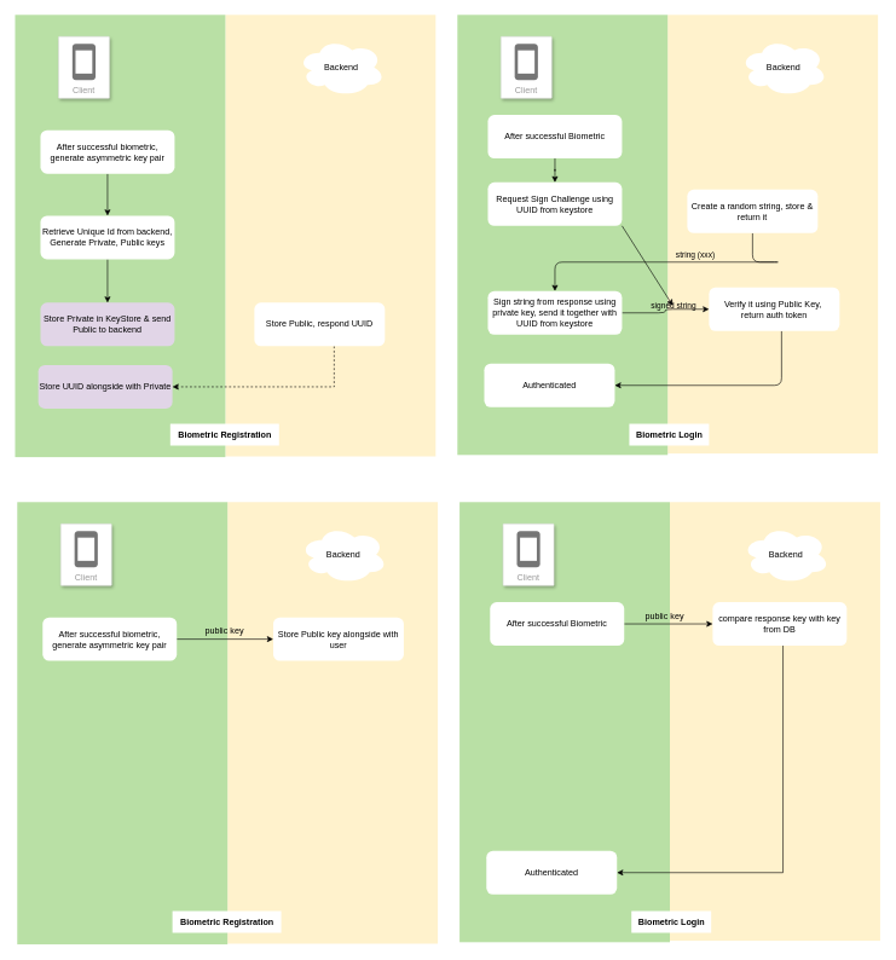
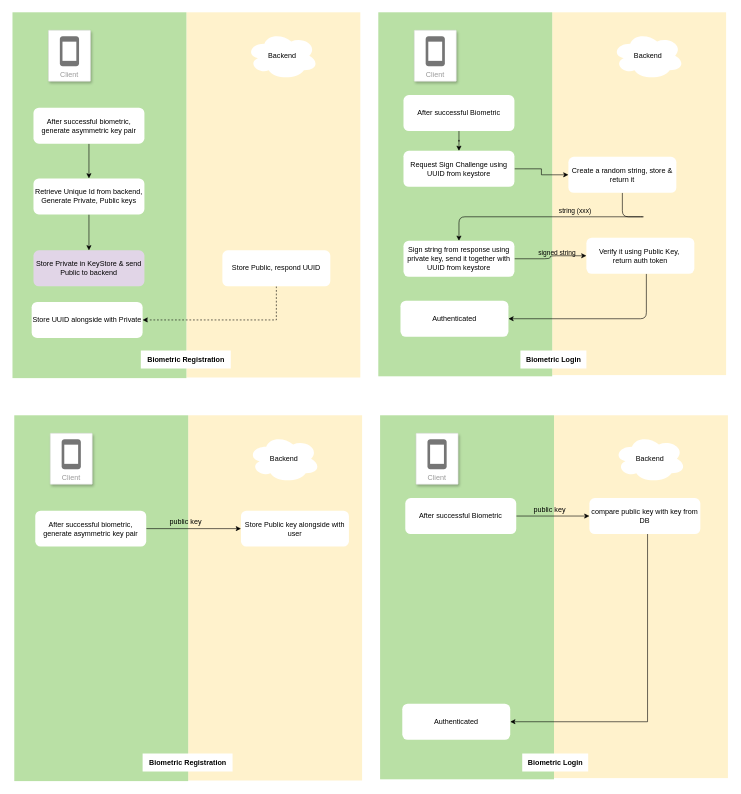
  <mxCell id="0" />
  <mxCell id="1" parent="0" />
  <mxCell id="2" value="" style="rounded=0;whiteSpace=wrap;html=1;fillColor=#fff2cc;strokeColor=none;" parent="1" vertex="1"><mxGeometry x="310" y="20" width="290" height="609" as="geometry" /></mxCell>
  <mxCell id="3" value="" style="rounded=0;whiteSpace=wrap;html=1;fillColor=#B9E0A5;strokeColor=none;" parent="1" vertex="1"><mxGeometry x="20" y="20" width="290" height="610" as="geometry" /></mxCell>
  <mxCell id="4" value="Client" style="strokeColor=#dddddd;shadow=1;strokeWidth=1;rounded=1;absoluteArcSize=1;arcSize=2;labelPosition=center;verticalLabelPosition=middle;align=center;verticalAlign=bottom;spacingLeft=0;fontColor=#999999;fontSize=12;whiteSpace=wrap;spacingBottom=2;" parent="1" vertex="1"><mxGeometry x="80" y="50" width="70" height="85" as="geometry" /></mxCell>
  <mxCell id="5" value="" style="sketch=0;dashed=0;connectable=0;html=1;fillColor=#757575;strokeColor=none;shape=mxgraph.gcp2.phone;part=1;" parent="4" vertex="1"><mxGeometry x="0.5" width="32" height="50" relative="1" as="geometry"><mxPoint x="-16" y="10" as="offset" /></mxGeometry></mxCell>
  <mxCell id="6" value="Backend" style="ellipse;shape=cloud;whiteSpace=wrap;html=1;strokeColor=none;" parent="1" vertex="1"><mxGeometry x="410" y="52.5" width="120" height="80" as="geometry" /></mxCell>
  <mxCell id="7" style="edgeStyle=orthogonalEdgeStyle;rounded=0;orthogonalLoop=1;jettySize=auto;html=1;entryX=0.5;entryY=0;entryDx=0;entryDy=0;" parent="1" source="8" target="11" edge="1"><mxGeometry relative="1" as="geometry" /></mxCell>
  <mxCell id="8" value="Retrieve Unique Id from backend,&lt;br&gt;Generate Private, Public keys" style="rounded=1;whiteSpace=wrap;html=1;strokeColor=none;" parent="1" vertex="1"><mxGeometry x="55" y="297" width="185" height="60" as="geometry" /></mxCell>
  <mxCell id="9" style="edgeStyle=orthogonalEdgeStyle;rounded=0;orthogonalLoop=1;jettySize=auto;html=1;entryX=1;entryY=0.5;entryDx=0;entryDy=0;dashed=1;" edge="1" parent="1" source="10" target="56"><mxGeometry relative="1" as="geometry"><Array as="points"><mxPoint x="460" y="533" /></Array></mxGeometry></mxCell>
- <mxCell id="10" value="Store Public, respond UUID" style="rounded=1;whiteSpace=wrap;html=1;strokeColor=none;" parent="1" vertex="1"><mxGeometry x="350" y="417" width="180" height="60" as="geometry" /></mxCell>
+ <mxCell id="10" value="Store Public, respond UUID" style="rounded=1;whiteSpace=wrap;html=1;strokeColor=none;" parent="1" vertex="1"><mxGeometry x="370" y="417" width="180" height="60" as="geometry" /></mxCell>
  <mxCell id="11" value="Store Private in KeyStore &amp;amp; send Public to backend" style="rounded=1;whiteSpace=wrap;html=1;strokeColor=none;fillColor=#e1d5e7;" parent="1" vertex="1"><mxGeometry x="55" y="417" width="185" height="60" as="geometry" /></mxCell>
  <mxCell id="12" value="&lt;b&gt;Biometric Registration&lt;/b&gt;" style="text;html=1;align=center;verticalAlign=middle;resizable=0;points=[];autosize=1;fillColor=default;" parent="1" vertex="1"><mxGeometry x="234" y="584" width="150" height="30" as="geometry" /></mxCell>
  <mxCell id="13" value="" style="rounded=0;whiteSpace=wrap;html=1;fillColor=#fff2cc;strokeColor=none;" parent="1" vertex="1"><mxGeometry x="920" y="20" width="290" height="605" as="geometry" /></mxCell>
  <mxCell id="14" value="" style="rounded=0;whiteSpace=wrap;html=1;fillColor=#B9E0A5;strokeColor=none;" parent="1" vertex="1"><mxGeometry x="630" y="20" width="290" height="607" as="geometry" /></mxCell>
  <mxCell id="15" value="Client" style="strokeColor=#dddddd;shadow=1;strokeWidth=1;rounded=1;absoluteArcSize=1;arcSize=2;labelPosition=center;verticalLabelPosition=middle;align=center;verticalAlign=bottom;spacingLeft=0;fontColor=#999999;fontSize=12;whiteSpace=wrap;spacingBottom=2;" parent="1" vertex="1"><mxGeometry x="690" y="50" width="70" height="85" as="geometry" /></mxCell>
  <mxCell id="16" value="" style="sketch=0;dashed=0;connectable=0;html=1;fillColor=#757575;strokeColor=none;shape=mxgraph.gcp2.phone;part=1;" parent="15" vertex="1"><mxGeometry x="0.5" width="32" height="50" relative="1" as="geometry"><mxPoint x="-16" y="10" as="offset" /></mxGeometry></mxCell>
  <mxCell id="17" value="Backend" style="ellipse;shape=cloud;whiteSpace=wrap;html=1;strokeColor=none;" parent="1" vertex="1"><mxGeometry x="1020" y="52.5" width="120" height="80" as="geometry" /></mxCell>
- <mxCell id="18" style="edgeStyle=orthogonalEdgeStyle;rounded=0;orthogonalLoop=1;jettySize=auto;html=1;" parent="1" source="19" target="27" edge="1"><mxGeometry relative="1" as="geometry" /></mxCell>
+ <mxCell id="18" style="edgeStyle=orthogonalEdgeStyle;rounded=0;orthogonalLoop=1;jettySize=auto;html=1;" parent="1" source="19" target="22" edge="1"><mxGeometry relative="1" as="geometry" /></mxCell>
  <mxCell id="19" value="Request Sign Challenge using UUID from keystore" style="rounded=1;whiteSpace=wrap;html=1;strokeColor=none;" parent="1" vertex="1"><mxGeometry x="672" y="251" width="185" height="60" as="geometry" /></mxCell>
  <mxCell id="20" style="edgeStyle=orthogonalEdgeStyle;orthogonalLoop=1;jettySize=auto;html=1;entryX=0.5;entryY=0;entryDx=0;entryDy=0;exitX=0.5;exitY=1;exitDx=0;exitDy=0;rounded=1;" parent="1" source="22" target="24" edge="1"><mxGeometry relative="1" as="geometry"><Array as="points"><mxPoint x="1077" y="361" /><mxPoint x="765" y="361" /><mxPoint x="765" y="401" /></Array></mxGeometry></mxCell>
  <mxCell id="21" value="string (xxx)" style="edgeLabel;html=1;align=center;verticalAlign=middle;resizable=0;points=[];labelBackgroundColor=none;" parent="20" vertex="1" connectable="0"><mxGeometry x="-0.09" relative="1" as="geometry"><mxPoint x="-3" y="-10" as="offset" /></mxGeometry></mxCell>
  <mxCell id="22" value="Create a random string, store &amp;amp; return it" style="rounded=1;whiteSpace=wrap;html=1;strokeColor=none;" parent="1" vertex="1"><mxGeometry x="947" y="261" width="180" height="60" as="geometry" /></mxCell>
  <mxCell id="23" style="edgeStyle=orthogonalEdgeStyle;rounded=1;orthogonalLoop=1;jettySize=auto;html=1;entryX=0;entryY=0.5;entryDx=0;entryDy=0;" parent="1" source="24" target="26" edge="1"><mxGeometry relative="1" as="geometry" /></mxCell>
  <mxCell id="24" value="Sign string from response using private key, send it together with UUID from keystore" style="rounded=1;whiteSpace=wrap;html=1;strokeColor=none;" parent="1" vertex="1"><mxGeometry x="672" y="401" width="185" height="60" as="geometry" /></mxCell>
  <mxCell id="25" style="edgeStyle=orthogonalEdgeStyle;rounded=1;orthogonalLoop=1;jettySize=auto;html=1;entryX=1;entryY=0.5;entryDx=0;entryDy=0;" parent="1" source="26" target="28" edge="1"><mxGeometry relative="1" as="geometry"><Array as="points"><mxPoint x="1077" y="531" /></Array></mxGeometry></mxCell>
  <mxCell id="26" value="Verify it using Public Key,&amp;nbsp;&lt;br&gt;return auth token" style="rounded=1;whiteSpace=wrap;html=1;strokeColor=none;" parent="1" vertex="1"><mxGeometry x="977" y="396" width="180" height="60" as="geometry" /></mxCell>
  <mxCell id="27" value="signed string" style="edgeLabel;html=1;align=center;verticalAlign=middle;resizable=0;points=[];labelBackgroundColor=none;" parent="1" vertex="1" connectable="0"><mxGeometry x="927.003" y="421.005" as="geometry" /></mxCell>
  <mxCell id="28" value="Authenticated" style="rounded=1;whiteSpace=wrap;html=1;strokeColor=none;" parent="1" vertex="1"><mxGeometry x="667" y="501" width="180" height="60" as="geometry" /></mxCell>
  <mxCell id="29" value="&lt;b&gt;Biometric Login&lt;/b&gt;" style="text;html=1;align=center;verticalAlign=middle;resizable=0;points=[];autosize=1;fillColor=default;" parent="1" vertex="1"><mxGeometry x="867" y="584" width="110" height="30" as="geometry" /></mxCell>
  <mxCell id="30" style="edgeStyle=orthogonalEdgeStyle;rounded=1;orthogonalLoop=1;jettySize=auto;html=1;" parent="1" source="31" target="8" edge="1"><mxGeometry relative="1" as="geometry" /></mxCell>
  <mxCell id="31" value="After successful biometric, generate asymmetric key pair" style="rounded=1;whiteSpace=wrap;html=1;strokeColor=none;" parent="1" vertex="1"><mxGeometry x="55" y="179" width="185" height="60" as="geometry" /></mxCell>
  <mxCell id="32" style="edgeStyle=orthogonalEdgeStyle;rounded=1;orthogonalLoop=1;jettySize=auto;html=1;entryX=0.5;entryY=0;entryDx=0;entryDy=0;" parent="1" source="33" target="19" edge="1"><mxGeometry relative="1" as="geometry" /></mxCell>
  <mxCell id="33" value="After successful Biometric" style="rounded=1;whiteSpace=wrap;html=1;strokeColor=none;" parent="1" vertex="1"><mxGeometry x="672" y="158" width="185" height="60" as="geometry" /></mxCell>
  <mxCell id="34" value="" style="rounded=0;whiteSpace=wrap;html=1;fillColor=#fff2cc;strokeColor=none;" parent="1" vertex="1"><mxGeometry x="313" y="692" width="290" height="609" as="geometry" /></mxCell>
  <mxCell id="35" value="" style="rounded=0;whiteSpace=wrap;html=1;fillColor=#B9E0A5;strokeColor=none;" parent="1" vertex="1"><mxGeometry x="23" y="692" width="290" height="610" as="geometry" /></mxCell>
  <mxCell id="36" value="Client" style="strokeColor=#dddddd;shadow=1;strokeWidth=1;rounded=1;absoluteArcSize=1;arcSize=2;labelPosition=center;verticalLabelPosition=middle;align=center;verticalAlign=bottom;spacingLeft=0;fontColor=#999999;fontSize=12;whiteSpace=wrap;spacingBottom=2;" parent="1" vertex="1"><mxGeometry x="83" y="722" width="70" height="85" as="geometry" /></mxCell>
  <mxCell id="37" value="" style="sketch=0;dashed=0;connectable=0;html=1;fillColor=#757575;strokeColor=none;shape=mxgraph.gcp2.phone;part=1;" parent="36" vertex="1"><mxGeometry x="0.5" width="32" height="50" relative="1" as="geometry"><mxPoint x="-16" y="10" as="offset" /></mxGeometry></mxCell>
  <mxCell id="38" value="Backend" style="ellipse;shape=cloud;whiteSpace=wrap;html=1;strokeColor=none;" parent="1" vertex="1"><mxGeometry x="413" y="724.5" width="120" height="80" as="geometry" /></mxCell>
- <mxCell id="39" value="Store Public key alongside with user" style="rounded=1;whiteSpace=wrap;html=1;strokeColor=none;" parent="1" vertex="1"><mxGeometry x="376" y="851" width="180" height="60" as="geometry" /></mxCell>
+ <mxCell id="39" value="Store Public key alongside with user" style="rounded=1;whiteSpace=wrap;html=1;strokeColor=none;" parent="1" vertex="1"><mxGeometry x="401" y="851" width="180" height="60" as="geometry" /></mxCell>
  <mxCell id="40" value="&lt;b&gt;Biometric Registration&lt;/b&gt;" style="text;html=1;align=center;verticalAlign=middle;resizable=0;points=[];autosize=1;fillColor=default;" parent="1" vertex="1"><mxGeometry x="237" y="1256" width="150" height="30" as="geometry" /></mxCell>
  <mxCell id="41" value="" style="rounded=0;whiteSpace=wrap;html=1;fillColor=#fff2cc;strokeColor=none;" parent="1" vertex="1"><mxGeometry x="923" y="692" width="290" height="605" as="geometry" /></mxCell>
  <mxCell id="42" value="" style="rounded=0;whiteSpace=wrap;html=1;fillColor=#B9E0A5;strokeColor=none;" parent="1" vertex="1"><mxGeometry x="633" y="692" width="290" height="607" as="geometry" /></mxCell>
  <mxCell id="43" value="Client" style="strokeColor=#dddddd;shadow=1;strokeWidth=1;rounded=1;absoluteArcSize=1;arcSize=2;labelPosition=center;verticalLabelPosition=middle;align=center;verticalAlign=bottom;spacingLeft=0;fontColor=#999999;fontSize=12;whiteSpace=wrap;spacingBottom=2;" parent="1" vertex="1"><mxGeometry x="693" y="722" width="70" height="85" as="geometry" /></mxCell>
  <mxCell id="44" value="" style="sketch=0;dashed=0;connectable=0;html=1;fillColor=#757575;strokeColor=none;shape=mxgraph.gcp2.phone;part=1;" parent="43" vertex="1"><mxGeometry x="0.5" width="32" height="50" relative="1" as="geometry"><mxPoint x="-16" y="10" as="offset" /></mxGeometry></mxCell>
  <mxCell id="45" value="Backend" style="ellipse;shape=cloud;whiteSpace=wrap;html=1;strokeColor=none;" parent="1" vertex="1"><mxGeometry x="1023" y="724.5" width="120" height="80" as="geometry" /></mxCell>
  <mxCell id="46" style="edgeStyle=orthogonalEdgeStyle;rounded=0;orthogonalLoop=1;jettySize=auto;html=1;entryX=1;entryY=0.5;entryDx=0;entryDy=0;" parent="1" source="47" target="48" edge="1"><mxGeometry relative="1" as="geometry"><Array as="points"><mxPoint x="1079" y="1203" /></Array></mxGeometry></mxCell>
- <mxCell id="47" value="compare response key with key from DB" style="rounded=1;whiteSpace=wrap;html=1;strokeColor=none;" parent="1" vertex="1"><mxGeometry x="982" y="830" width="185" height="60" as="geometry" /></mxCell>
+ <mxCell id="47" value="compare public key with key from DB" style="rounded=1;whiteSpace=wrap;html=1;strokeColor=none;" parent="1" vertex="1"><mxGeometry x="982" y="830" width="185" height="60" as="geometry" /></mxCell>
  <mxCell id="48" value="Authenticated" style="rounded=1;whiteSpace=wrap;html=1;strokeColor=none;" parent="1" vertex="1"><mxGeometry x="670" y="1173" width="180" height="60" as="geometry" /></mxCell>
  <mxCell id="49" value="&lt;b&gt;Biometric Login&lt;/b&gt;" style="text;html=1;align=center;verticalAlign=middle;resizable=0;points=[];autosize=1;fillColor=default;" parent="1" vertex="1"><mxGeometry x="870" y="1256" width="110" height="30" as="geometry" /></mxCell>
  <mxCell id="50" style="edgeStyle=orthogonalEdgeStyle;rounded=0;orthogonalLoop=1;jettySize=auto;html=1;" parent="1" source="51" target="39" edge="1"><mxGeometry relative="1" as="geometry" /></mxCell>
  <mxCell id="51" value="After successful biometric, generate asymmetric key pair" style="rounded=1;whiteSpace=wrap;html=1;strokeColor=none;" parent="1" vertex="1"><mxGeometry x="58" y="851" width="185" height="60" as="geometry" /></mxCell>
  <mxCell id="52" style="edgeStyle=orthogonalEdgeStyle;rounded=0;orthogonalLoop=1;jettySize=auto;html=1;entryX=0;entryY=0.5;entryDx=0;entryDy=0;" parent="1" source="53" target="47" edge="1"><mxGeometry relative="1" as="geometry" /></mxCell>
  <mxCell id="53" value="After successful Biometric" style="rounded=1;whiteSpace=wrap;html=1;strokeColor=none;" parent="1" vertex="1"><mxGeometry x="675" y="830" width="185" height="60" as="geometry" /></mxCell>
  <mxCell id="54" value="public key" style="text;html=1;strokeColor=none;fillColor=none;align=center;verticalAlign=middle;whiteSpace=wrap;rounded=0;" parent="1" vertex="1"><mxGeometry x="886" y="835" width="60" height="30" as="geometry" /></mxCell>
  <mxCell id="55" value="public key" style="text;html=1;strokeColor=none;fillColor=none;align=center;verticalAlign=middle;whiteSpace=wrap;rounded=0;" parent="1" vertex="1"><mxGeometry x="279" y="855" width="60" height="30" as="geometry" /></mxCell>
- <mxCell id="56" value="Store UUID alongside with Private" style="rounded=1;whiteSpace=wrap;html=1;strokeColor=none;fillColor=#e1d5e7;" vertex="1" parent="1"><mxGeometry x="52" y="503" width="185" height="60" as="geometry" /></mxCell>
+ <mxCell id="56" value="Store UUID alongside with Private" style="rounded=1;whiteSpace=wrap;html=1;strokeColor=none;" vertex="1" parent="1"><mxGeometry x="52" y="503" width="185" height="60" as="geometry" /></mxCell>
